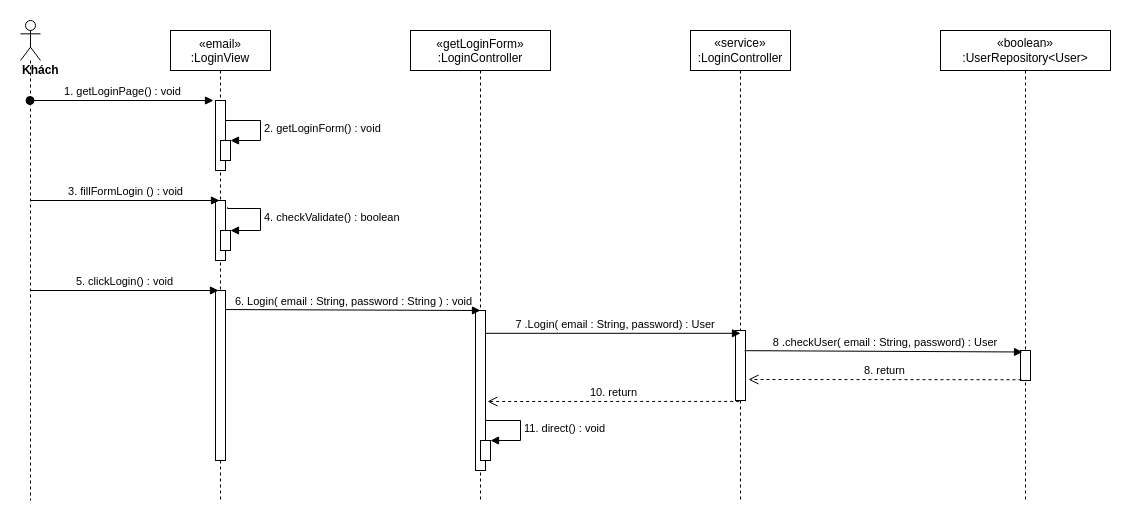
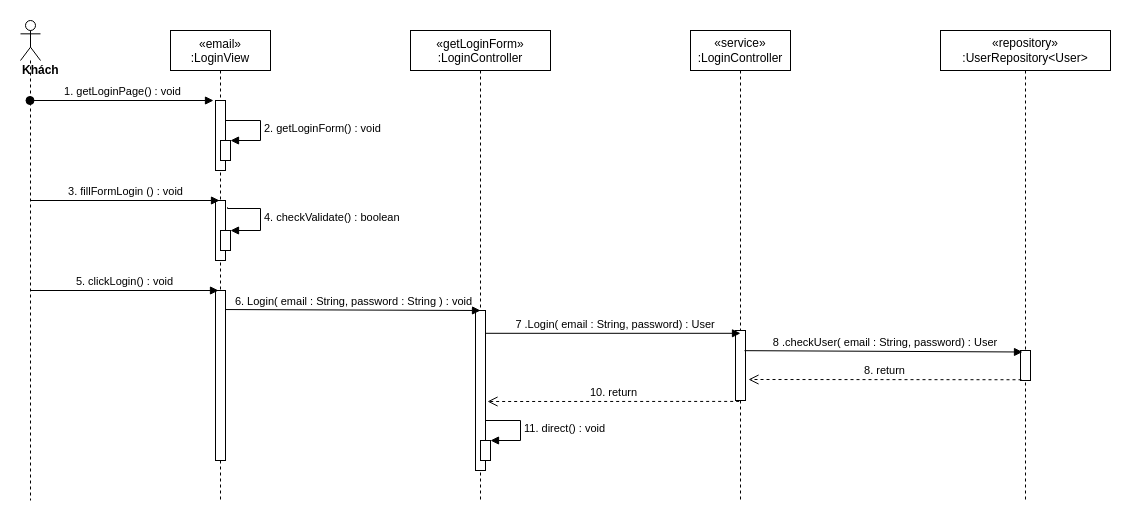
  <mxCell id="0" />
  <mxCell id="1" parent="0" />
  <mxCell id="2" value="«email»&#10;:LoginView" style="shape=umlLifeline;perimeter=lifelinePerimeter;container=1;collapsible=0;recursiveResize=0;rounded=0;shadow=0;strokeWidth=1;" parent="1" vertex="1"><mxGeometry x="170" y="30" width="100" height="470" as="geometry" /></mxCell>
  <mxCell id="3" value="" style="points=[];perimeter=orthogonalPerimeter;rounded=0;shadow=0;strokeWidth=1;" parent="2" vertex="1"><mxGeometry x="45" y="70" width="10" height="70" as="geometry" /></mxCell>
  <mxCell id="4" value="" style="points=[];perimeter=orthogonalPerimeter;rounded=0;shadow=0;strokeWidth=1;" parent="2" vertex="1"><mxGeometry x="45" y="170" width="10" height="60" as="geometry" /></mxCell>
  <mxCell id="5" value="" style="html=1;points=[];perimeter=orthogonalPerimeter;" parent="2" vertex="1"><mxGeometry x="50" y="110" width="10" height="20" as="geometry" /></mxCell>
  <mxCell id="6" value="2. getLoginForm() : void" style="edgeStyle=orthogonalEdgeStyle;html=1;align=left;spacingLeft=2;endArrow=block;rounded=0;entryX=1;entryY=0;" parent="2" source="3" target="5" edge="1"><mxGeometry relative="1" as="geometry"><mxPoint x="70" y="70" as="sourcePoint" /><Array as="points"><mxPoint x="90" y="90" /><mxPoint x="90" y="110" /></Array></mxGeometry></mxCell>
  <mxCell id="7" value="" style="html=1;points=[];perimeter=orthogonalPerimeter;" parent="2" vertex="1"><mxGeometry x="50" y="200" width="10" height="20" as="geometry" /></mxCell>
  <mxCell id="8" value="4. checkValidate() : boolean" style="edgeStyle=orthogonalEdgeStyle;html=1;align=left;spacingLeft=2;endArrow=block;rounded=0;exitX=1.2;exitY=0.114;exitDx=0;exitDy=0;exitPerimeter=0;" parent="2" source="4" target="7" edge="1"><mxGeometry relative="1" as="geometry"><mxPoint x="180" y="110" as="sourcePoint" /><Array as="points"><mxPoint x="57" y="178" /><mxPoint x="90" y="178" /><mxPoint x="90" y="200" /></Array><mxPoint x="120" y="240" as="targetPoint" /></mxGeometry></mxCell>
  <mxCell id="9" value="" style="html=1;points=[];perimeter=orthogonalPerimeter;" parent="2" vertex="1"><mxGeometry x="45" y="260" width="10" height="170" as="geometry" /></mxCell>
  <mxCell id="10" value="«getLoginForm»&#10;:LoginController" style="shape=umlLifeline;perimeter=lifelinePerimeter;container=1;collapsible=0;recursiveResize=0;rounded=0;shadow=0;strokeWidth=1;" parent="1" vertex="1"><mxGeometry x="410" y="30" width="140" height="470" as="geometry" /></mxCell>
  <mxCell id="11" value="" style="points=[];perimeter=orthogonalPerimeter;rounded=0;shadow=0;strokeWidth=1;" parent="10" vertex="1"><mxGeometry x="65" y="280" width="10" height="160" as="geometry" /></mxCell>
  <mxCell id="12" value="&lt;div&gt;&lt;b&gt;Khách&lt;/b&gt;&lt;/div&gt;" style="shape=umlLifeline;participant=umlActor;perimeter=lifelinePerimeter;whiteSpace=wrap;html=1;container=1;collapsible=0;recursiveResize=0;verticalAlign=top;spacingTop=36;outlineConnect=0;align=left;" parent="1" vertex="1"><mxGeometry x="20" y="20" width="20" height="480" as="geometry" /></mxCell>
  <mxCell id="13" value="&lt;span&gt;«service»&lt;br&gt;&lt;/span&gt;:LoginController" style="shape=umlLifeline;perimeter=lifelinePerimeter;whiteSpace=wrap;html=1;container=1;collapsible=0;recursiveResize=0;outlineConnect=0;" parent="1" vertex="1"><mxGeometry x="690" y="30" width="100" height="470" as="geometry" /></mxCell>
  <mxCell id="14" value="" style="points=[];perimeter=orthogonalPerimeter;rounded=0;shadow=0;strokeWidth=1;" parent="13" vertex="1"><mxGeometry x="45" y="300" width="10" height="70" as="geometry" /></mxCell>
  <mxCell id="15" value="1. getLoginPage() : void" style="html=1;verticalAlign=bottom;startArrow=oval;startFill=1;endArrow=block;startSize=8;entryX=-0.2;entryY=0;entryDx=0;entryDy=0;entryPerimeter=0;" parent="1" source="12" target="3" edge="1"><mxGeometry width="60" relative="1" as="geometry"><mxPoint x="330" y="170" as="sourcePoint" /><mxPoint x="390" y="170" as="targetPoint" /></mxGeometry></mxCell>
  <mxCell id="16" value="3. fillFormLogin () : void" style="html=1;verticalAlign=bottom;endArrow=block;entryX=0.4;entryY=0;entryDx=0;entryDy=0;entryPerimeter=0;" parent="1" source="12" target="4" edge="1"><mxGeometry width="80" relative="1" as="geometry"><mxPoint x="320" y="170" as="sourcePoint" /><mxPoint x="400" y="170" as="targetPoint" /></mxGeometry></mxCell>
  <mxCell id="17" value="5. clickLogin() : void" style="html=1;verticalAlign=bottom;endArrow=block;entryX=0.3;entryY=0;entryDx=0;entryDy=0;entryPerimeter=0;" parent="1" source="12" target="9" edge="1"><mxGeometry width="80" relative="1" as="geometry"><mxPoint x="320" y="270" as="sourcePoint" /><mxPoint x="218" y="294" as="targetPoint" /></mxGeometry></mxCell>
  <mxCell id="18" value="6. Login( email : String, password : String ) : void" style="html=1;verticalAlign=bottom;endArrow=block;exitX=1;exitY=0.112;exitDx=0;exitDy=0;exitPerimeter=0;" parent="1" edge="1" source="9"><mxGeometry width="80" relative="1" as="geometry"><mxPoint x="240" y="310" as="sourcePoint" /><mxPoint x="480" y="310" as="targetPoint" /></mxGeometry></mxCell>
- <mxCell id="19" value="&lt;span&gt;«boolean»&lt;br&gt;&lt;/span&gt;:UserRepository&amp;lt;User&amp;gt;" style="shape=umlLifeline;perimeter=lifelinePerimeter;whiteSpace=wrap;html=1;container=1;collapsible=0;recursiveResize=0;outlineConnect=0;" parent="1" vertex="1"><mxGeometry x="940" y="30" width="170" height="470" as="geometry" /></mxCell>
+ <mxCell id="19" value="&lt;span&gt;«repository»&lt;br&gt;&lt;/span&gt;:UserRepository&amp;lt;User&amp;gt;" style="shape=umlLifeline;perimeter=lifelinePerimeter;whiteSpace=wrap;html=1;container=1;collapsible=0;recursiveResize=0;outlineConnect=0;" parent="1" vertex="1"><mxGeometry x="940" y="30" width="170" height="470" as="geometry" /></mxCell>
  <mxCell id="20" value="" style="points=[];perimeter=orthogonalPerimeter;rounded=0;shadow=0;strokeWidth=1;" parent="19" vertex="1"><mxGeometry x="80" y="320" width="10" height="30" as="geometry" /></mxCell>
  <mxCell id="21" value="&amp;nbsp;7 .Login( email : String, password) : User" style="html=1;verticalAlign=bottom;endArrow=block;entryX=0.5;entryY=0.04;entryDx=0;entryDy=0;entryPerimeter=0;" parent="1" source="11" target="14" edge="1"><mxGeometry width="80" relative="1" as="geometry"><mxPoint x="620" y="380" as="sourcePoint" /><mxPoint x="700" y="380" as="targetPoint" /></mxGeometry></mxCell>
  <mxCell id="22" value="&lt;span style=&quot;font-family: &amp;#34;helvetica&amp;#34;&quot;&gt;&amp;nbsp;8 .checkUser( email : String, password) : User&lt;/span&gt;" style="html=1;verticalAlign=bottom;endArrow=block;entryX=0.2;entryY=0.05;entryDx=0;entryDy=0;entryPerimeter=0;exitX=0.9;exitY=0.288;exitDx=0;exitDy=0;exitPerimeter=0;" parent="1" source="14" target="20" edge="1"><mxGeometry width="80" relative="1" as="geometry"><mxPoint x="620" y="280" as="sourcePoint" /><mxPoint x="700" y="280" as="targetPoint" /></mxGeometry></mxCell>
  <mxCell id="23" value="8. return" style="html=1;verticalAlign=bottom;endArrow=open;dashed=1;endSize=8;exitX=0.1;exitY=0.975;exitDx=0;exitDy=0;exitPerimeter=0;" parent="1" source="20" edge="1"><mxGeometry relative="1" as="geometry"><mxPoint x="700" y="280" as="sourcePoint" /><mxPoint x="748" y="379" as="targetPoint" /></mxGeometry></mxCell>
  <mxCell id="24" value="10. return" style="html=1;verticalAlign=bottom;endArrow=open;dashed=1;endSize=8;exitX=0.367;exitY=1.013;exitDx=0;exitDy=0;exitPerimeter=0;" parent="1" source="14" edge="1"><mxGeometry relative="1" as="geometry"><mxPoint x="740" y="390" as="sourcePoint" /><mxPoint x="487" y="401" as="targetPoint" /></mxGeometry></mxCell>
  <mxCell id="25" value="" style="html=1;points=[];perimeter=orthogonalPerimeter;" parent="1" vertex="1"><mxGeometry x="480" y="440" width="10" height="20" as="geometry" /></mxCell>
  <mxCell id="26" value="11. direct() : void" style="edgeStyle=orthogonalEdgeStyle;html=1;align=left;spacingLeft=2;endArrow=block;rounded=0;entryX=1;entryY=0;" parent="1" source="11" target="25" edge="1"><mxGeometry relative="1" as="geometry"><mxPoint x="490" y="420" as="sourcePoint" /><Array as="points"><mxPoint x="520" y="420" /><mxPoint x="520" y="440" /></Array></mxGeometry></mxCell>
